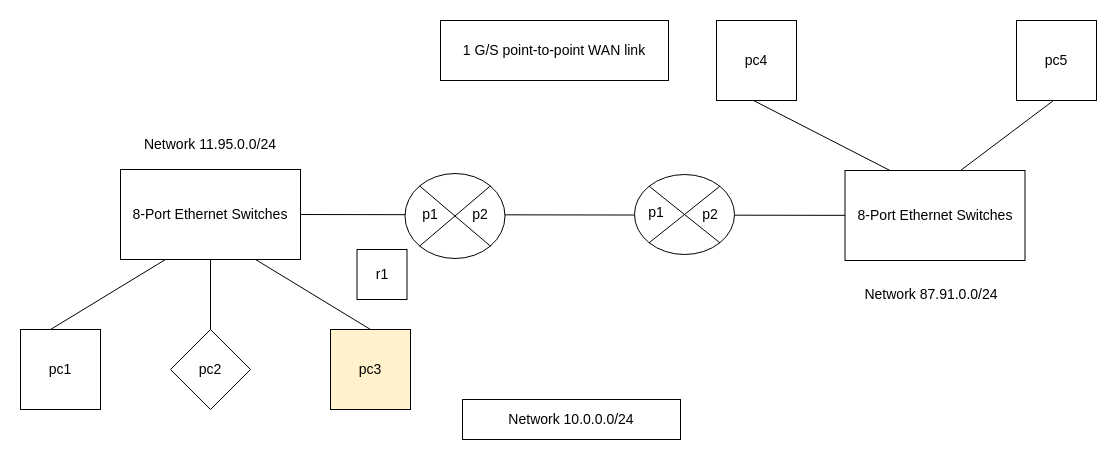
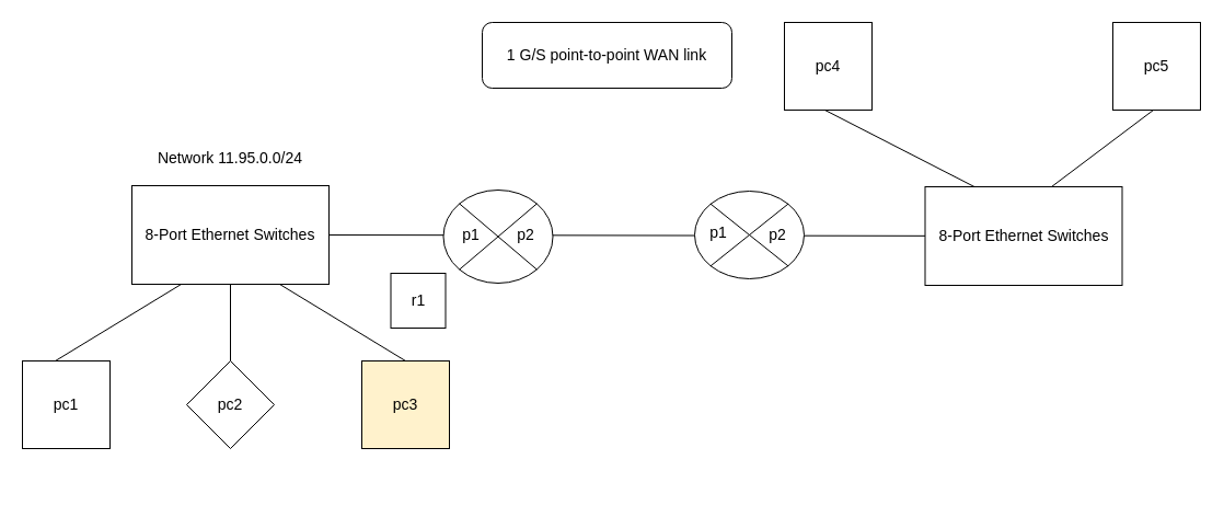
  <mxCell id="0" />
  <mxCell id="1" parent="0" />
  <mxCell id="2" value="&lt;span style=&quot;border-color: var(--border-color);&quot;&gt;&lt;font style=&quot;border-color: var(--border-color); font-size: 14px;&quot;&gt;pc2&lt;/font&gt;&lt;/span&gt;" style="rhombus;whiteSpace=wrap;html=1;aspect=fixed;strokeWidth=1;" parent="1" vertex="1"><mxGeometry x="170" y="329" width="80" height="80" as="geometry" /></mxCell>
  <mxCell id="3" value="&lt;span style=&quot;border-color: var(--border-color);&quot;&gt;&lt;font style=&quot;border-color: var(--border-color); font-size: 14px;&quot;&gt;pc1&lt;/font&gt;&lt;/span&gt;" style="whiteSpace=wrap;html=1;aspect=fixed;strokeWidth=1;" parent="1" vertex="1"><mxGeometry x="20" y="329" width="80" height="80" as="geometry" /></mxCell>
  <mxCell id="4" value="&lt;span style=&quot;border-color: var(--border-color);&quot;&gt;&lt;font style=&quot;border-color: var(--border-color); font-size: 14px;&quot;&gt;pc3&lt;/font&gt;&lt;/span&gt;" style="whiteSpace=wrap;html=1;aspect=fixed;strokeWidth=1;fillColor=#fff2cc;" parent="1" vertex="1"><mxGeometry x="330" y="329" width="80" height="80" as="geometry" /></mxCell>
  <mxCell id="5" value="" style="endArrow=none;html=1;rounded=0;entryX=0.25;entryY=1;entryDx=0;entryDy=0;strokeWidth=1;" parent="1" target="24" edge="1"><mxGeometry width="50" height="50" relative="1" as="geometry"><mxPoint x="50" y="329" as="sourcePoint" /><mxPoint x="100" y="279" as="targetPoint" /></mxGeometry></mxCell>
  <mxCell id="6" value="" style="endArrow=none;html=1;rounded=0;exitX=0.5;exitY=0;exitDx=0;exitDy=0;entryX=0.75;entryY=1;entryDx=0;entryDy=0;strokeWidth=1;" parent="1" source="4" target="24" edge="1"><mxGeometry width="50" height="50" relative="1" as="geometry"><mxPoint x="280" y="319" as="sourcePoint" /><mxPoint x="330" y="269" as="targetPoint" /></mxGeometry></mxCell>
  <mxCell id="7" value="" style="endArrow=none;html=1;rounded=0;exitX=0.5;exitY=0;exitDx=0;exitDy=0;entryX=0.5;entryY=1;entryDx=0;entryDy=0;strokeWidth=1;" parent="1" source="2" target="24" edge="1"><mxGeometry width="50" height="50" relative="1" as="geometry"><mxPoint x="175" y="309" as="sourcePoint" /><mxPoint x="220" y="259" as="targetPoint" /></mxGeometry></mxCell>
  <mxCell id="8" value="&lt;font style=&quot;font-size: 14px;&quot;&gt;Network 11.95.0.0/24&lt;/font&gt;" style="text;html=1;strokeColor=none;fillColor=none;align=center;verticalAlign=middle;whiteSpace=wrap;rounded=0;strokeWidth=1;" parent="1" vertex="1"><mxGeometry x="120" y="129" width="180" height="30" as="geometry" /></mxCell>
  <mxCell id="9" value="&lt;span style=&quot;border-color: var(--border-color);&quot;&gt;&lt;font style=&quot;border-color: var(--border-color); font-size: 14px;&quot;&gt;pc4&lt;/font&gt;&lt;/span&gt;" style="whiteSpace=wrap;html=1;aspect=fixed;strokeWidth=1;" parent="1" vertex="1"><mxGeometry x="716" y="20" width="80" height="80" as="geometry" /></mxCell>
  <mxCell id="10" value="&lt;span style=&quot;border-color: var(--border-color);&quot;&gt;&lt;font style=&quot;border-color: var(--border-color); font-size: 14px;&quot;&gt;pc5&lt;/font&gt;&lt;/span&gt;" style="whiteSpace=wrap;html=1;aspect=fixed;strokeWidth=1;" parent="1" vertex="1"><mxGeometry x="1016" y="20" width="80" height="80" as="geometry" /></mxCell>
  <mxCell id="11" value="" style="endArrow=none;html=1;rounded=0;entryX=0.25;entryY=0;entryDx=0;entryDy=0;strokeWidth=1;exitX=0.5;exitY=1;exitDx=0;exitDy=0;" parent="1" target="25" edge="1"><mxGeometry width="50" height="50" relative="1" as="geometry"><mxPoint x="753" y="100" as="sourcePoint" /><mxPoint x="830.5" y="280" as="targetPoint" /></mxGeometry></mxCell>
- <mxCell id="12" value="&lt;font style=&quot;font-size: 14px;&quot;&gt;Network 87.91.0.0/24&lt;/font&gt;" style="text;html=1;strokeColor=none;fillColor=none;align=center;verticalAlign=middle;whiteSpace=wrap;rounded=0;strokeWidth=1;" parent="1" vertex="1"><mxGeometry x="840.5" y="279" width="180" height="30" as="geometry" /></mxCell>
  <mxCell id="13" value="" style="endArrow=none;html=1;rounded=0;exitX=1;exitY=0.5;exitDx=0;exitDy=0;strokeWidth=1;" parent="1" edge="1"><mxGeometry width="50" height="50" relative="1" as="geometry"><mxPoint x="288" y="214" as="sourcePoint" /><mxPoint x="855.5" y="214.863" as="targetPoint" /></mxGeometry></mxCell>
  <mxCell id="14" value="" style="shape=sumEllipse;perimeter=ellipsePerimeter;whiteSpace=wrap;html=1;backgroundOutline=1;strokeWidth=1;" parent="1" vertex="1"><mxGeometry x="404.5" y="173" width="100" height="85" as="geometry" /></mxCell>
  <mxCell id="15" value="&lt;font style=&quot;font-size: 14px;&quot;&gt;p1&lt;/font&gt;" style="text;html=1;strokeColor=none;fillColor=none;align=center;verticalAlign=middle;whiteSpace=wrap;rounded=0;strokeWidth=1;" parent="1" vertex="1"><mxGeometry x="400" y="199" width="60" height="30" as="geometry" /></mxCell>
  <mxCell id="16" value="&lt;font style=&quot;font-size: 14px;&quot;&gt;p2&lt;/font&gt;" style="text;html=1;strokeColor=none;fillColor=none;align=center;verticalAlign=middle;whiteSpace=wrap;rounded=0;strokeWidth=1;" parent="1" vertex="1"><mxGeometry x="450" y="199" width="60" height="30" as="geometry" /></mxCell>
  <mxCell id="17" value="" style="shape=sumEllipse;perimeter=ellipsePerimeter;whiteSpace=wrap;html=1;backgroundOutline=1;strokeWidth=1;" parent="1" vertex="1"><mxGeometry x="634" y="174" width="100" height="80" as="geometry" /></mxCell>
  <mxCell id="18" value="&lt;font style=&quot;font-size: 14px;&quot;&gt;p1&lt;/font&gt;" style="text;html=1;strokeColor=none;fillColor=none;align=center;verticalAlign=middle;whiteSpace=wrap;rounded=0;strokeWidth=1;" parent="1" vertex="1"><mxGeometry x="626" y="197" width="60" height="30" as="geometry" /></mxCell>
  <mxCell id="19" value="&lt;font style=&quot;font-size: 14px;&quot;&gt;p2&lt;/font&gt;" style="text;html=1;strokeColor=none;fillColor=none;align=center;verticalAlign=middle;whiteSpace=wrap;rounded=0;strokeWidth=1;" parent="1" vertex="1"><mxGeometry x="680" y="199" width="60" height="30" as="geometry" /></mxCell>
- <mxCell id="20" value="&lt;font style=&quot;font-size: 14px;&quot;&gt;1 G/S point-to-point WAN link&lt;/font&gt;" style="rounded=0;whiteSpace=wrap;html=1;strokeWidth=1;" parent="1" vertex="1"><mxGeometry x="440" y="20" width="228" height="60" as="geometry" /></mxCell>
- <mxCell id="21" value="&lt;span style=&quot;border-color: var(--border-color);&quot;&gt;&lt;font style=&quot;font-size: 14px;&quot;&gt;Network 10.0.0.0/24&lt;/font&gt;&lt;/span&gt;" style="rounded=0;whiteSpace=wrap;html=1;strokeWidth=1;" parent="1" vertex="1"><mxGeometry x="462" y="399" width="218" height="40" as="geometry" /></mxCell>
+ <mxCell id="20" value="&lt;font style=&quot;font-size: 14px;&quot;&gt;1 G/S point-to-point WAN link&lt;/font&gt;" style="whiteSpace=wrap;html=1;strokeWidth=1;rounded=1;" parent="1" vertex="1"><mxGeometry x="440" y="20" width="228" height="60" as="geometry" /></mxCell>
  <mxCell id="22" value="&lt;font style=&quot;font-size: 14px;&quot;&gt;r1&lt;/font&gt;" style="whiteSpace=wrap;html=1;aspect=fixed;strokeWidth=1;" parent="1" vertex="1"><mxGeometry x="356.5" y="249" width="50" height="50" as="geometry" /></mxCell>
  <mxCell id="23" value="" style="endArrow=none;html=1;rounded=0;entryX=0.5;entryY=1;entryDx=0;entryDy=0;strokeWidth=1;exitX=0.5;exitY=1;exitDx=0;exitDy=0;" parent="1" edge="1"><mxGeometry width="50" height="50" relative="1" as="geometry"><mxPoint x="960" y="170" as="sourcePoint" /><mxPoint x="1053" y="100" as="targetPoint" /></mxGeometry></mxCell>
  <mxCell id="24" value="&lt;font style=&quot;font-size: 14px;&quot;&gt;8-Port Ethernet Switches&lt;/font&gt;" style="rounded=0;whiteSpace=wrap;html=1;strokeWidth=1;" parent="1" vertex="1"><mxGeometry x="120" y="169" width="180" height="90" as="geometry" /></mxCell>
  <mxCell id="25" value="&lt;font style=&quot;font-size: 14px;&quot;&gt;8-Port Ethernet Switches&lt;/font&gt;" style="rounded=0;whiteSpace=wrap;html=1;strokeWidth=1;" parent="1" vertex="1"><mxGeometry x="844.5" y="170" width="180" height="90" as="geometry" /></mxCell>
